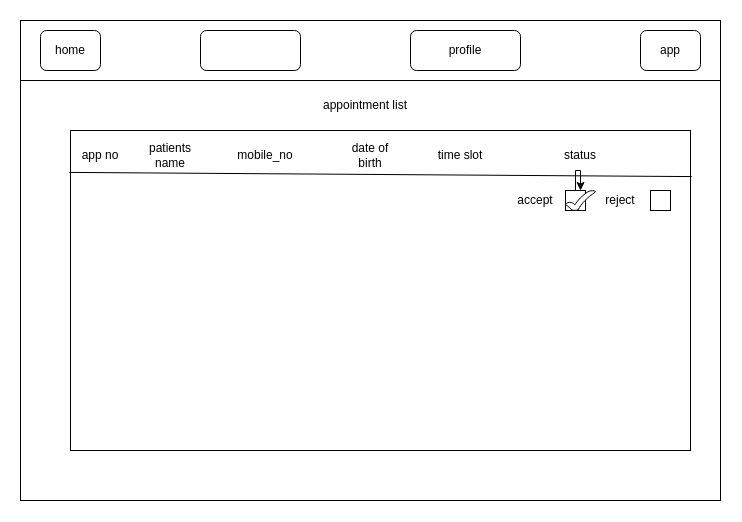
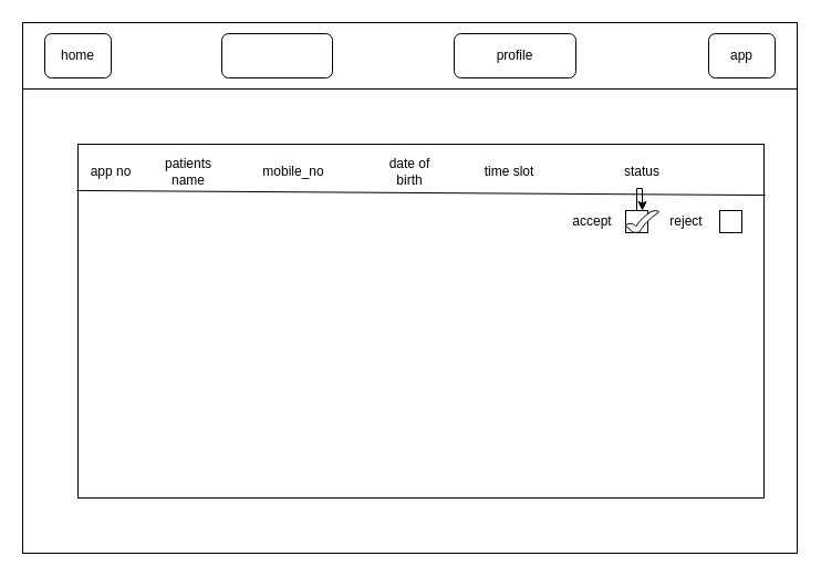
  <mxCell id="0" />
  <mxCell id="1" parent="0" />
  <mxCell id="2" value="" style="rounded=0;whiteSpace=wrap;html=1;" vertex="1" parent="1"><mxGeometry x="20" y="20" width="700" height="480" as="geometry" /></mxCell>
  <mxCell id="3" value="" style="rounded=0;whiteSpace=wrap;html=1;" vertex="1" parent="1"><mxGeometry x="20" y="20" width="700" height="60" as="geometry" /></mxCell>
  <mxCell id="4" value="" style="rounded=1;whiteSpace=wrap;html=1;" vertex="1" parent="1"><mxGeometry x="40" y="30" width="60" height="40" as="geometry" /></mxCell>
  <mxCell id="5" value="home" style="text;html=1;align=center;verticalAlign=middle;whiteSpace=wrap;rounded=0;" vertex="1" parent="1"><mxGeometry x="40" y="35" width="60" height="30" as="geometry" /></mxCell>
  <mxCell id="6" value="" style="rounded=1;whiteSpace=wrap;html=1;" vertex="1" parent="1"><mxGeometry x="410" y="30" width="110" height="40" as="geometry" /></mxCell>
  <mxCell id="7" value="" style="rounded=1;whiteSpace=wrap;html=1;" vertex="1" parent="1"><mxGeometry x="200" y="30" width="100" height="40" as="geometry" /></mxCell>
  <mxCell id="8" value="" style="rounded=1;whiteSpace=wrap;html=1;" vertex="1" parent="1"><mxGeometry x="640" y="30" width="60" height="40" as="geometry" /></mxCell>
  <mxCell id="9" value="app" style="text;html=1;align=center;verticalAlign=middle;whiteSpace=wrap;rounded=0;" vertex="1" parent="1"><mxGeometry x="640" y="35" width="60" height="30" as="geometry" /></mxCell>
  <mxCell id="10" value="profile" style="text;html=1;align=center;verticalAlign=middle;whiteSpace=wrap;rounded=0;" vertex="1" parent="1"><mxGeometry x="435" y="35" width="60" height="30" as="geometry" /></mxCell>
- <mxCell id="11" value="appointment list" style="text;html=1;align=center;verticalAlign=middle;whiteSpace=wrap;rounded=0;" vertex="1" parent="1"><mxGeometry x="295" y="90" width="140" height="30" as="geometry" /></mxCell>
  <mxCell id="12" value="" style="rounded=0;whiteSpace=wrap;html=1;" vertex="1" parent="1"><mxGeometry x="70" y="130" width="620" height="320" as="geometry" /></mxCell>
  <mxCell id="13" value="" style="endArrow=none;html=1;rounded=0;exitX=-0.002;exitY=0.131;exitDx=0;exitDy=0;exitPerimeter=0;entryX=1.002;entryY=0.144;entryDx=0;entryDy=0;entryPerimeter=0;" edge="1" parent="1" source="12" target="12"><mxGeometry width="50" height="50" relative="1" as="geometry"><mxPoint x="370" y="270" as="sourcePoint" /><mxPoint x="420" y="220" as="targetPoint" /></mxGeometry></mxCell>
  <mxCell id="14" value="app no" style="text;html=1;align=center;verticalAlign=middle;whiteSpace=wrap;rounded=0;" vertex="1" parent="1"><mxGeometry x="70" y="140" width="60" height="30" as="geometry" /></mxCell>
  <mxCell id="15" value="patients name" style="text;html=1;align=center;verticalAlign=middle;whiteSpace=wrap;rounded=0;" vertex="1" parent="1"><mxGeometry x="140" y="140" width="60" height="30" as="geometry" /></mxCell>
  <mxCell id="16" value="time slot" style="text;html=1;align=center;verticalAlign=middle;whiteSpace=wrap;rounded=0;" vertex="1" parent="1"><mxGeometry x="430" y="140" width="60" height="30" as="geometry" /></mxCell>
  <mxCell id="17" value="date of birth" style="text;html=1;align=center;verticalAlign=middle;whiteSpace=wrap;rounded=0;" vertex="1" parent="1"><mxGeometry x="340" y="140" width="60" height="30" as="geometry" /></mxCell>
  <mxCell id="18" value="status" style="text;html=1;align=center;verticalAlign=middle;whiteSpace=wrap;rounded=0;" vertex="1" parent="1"><mxGeometry x="550" y="140" width="60" height="30" as="geometry" /></mxCell>
  <mxCell id="19" value="" style="edgeStyle=orthogonalEdgeStyle;rounded=0;orthogonalLoop=1;jettySize=auto;html=1;" edge="1" parent="1" source="20" target="23"><mxGeometry relative="1" as="geometry" /></mxCell>
  <mxCell id="20" value="" style="rounded=0;whiteSpace=wrap;html=1;" vertex="1" parent="1"><mxGeometry x="565" y="190" width="20" height="20" as="geometry" /></mxCell>
  <mxCell id="21" value="" style="rounded=0;whiteSpace=wrap;html=1;" vertex="1" parent="1"><mxGeometry x="650" y="190" width="20" height="20" as="geometry" /></mxCell>
  <mxCell id="22" value="" style="verticalLabelPosition=bottom;verticalAlign=top;html=1;shape=mxgraph.basic.tick" vertex="1" parent="1"><mxGeometry x="350" y="250" width="20" as="geometry" /></mxCell>
  <mxCell id="23" value="" style="verticalLabelPosition=bottom;verticalAlign=top;html=1;shape=mxgraph.basic.tick" vertex="1" parent="1"><mxGeometry x="565" y="190" width="30" height="20" as="geometry" /></mxCell>
  <mxCell id="24" value="accept" style="text;html=1;align=center;verticalAlign=middle;whiteSpace=wrap;rounded=0;" vertex="1" parent="1"><mxGeometry x="505" y="185" width="60" height="30" as="geometry" /></mxCell>
  <mxCell id="25" value="reject" style="text;html=1;align=center;verticalAlign=middle;whiteSpace=wrap;rounded=0;" vertex="1" parent="1"><mxGeometry x="590" y="185" width="60" height="30" as="geometry" /></mxCell>
  <mxCell id="26" value="mobile_no" style="text;html=1;align=center;verticalAlign=middle;whiteSpace=wrap;rounded=0;" vertex="1" parent="1"><mxGeometry x="235" y="140" width="60" height="30" as="geometry" /></mxCell>
